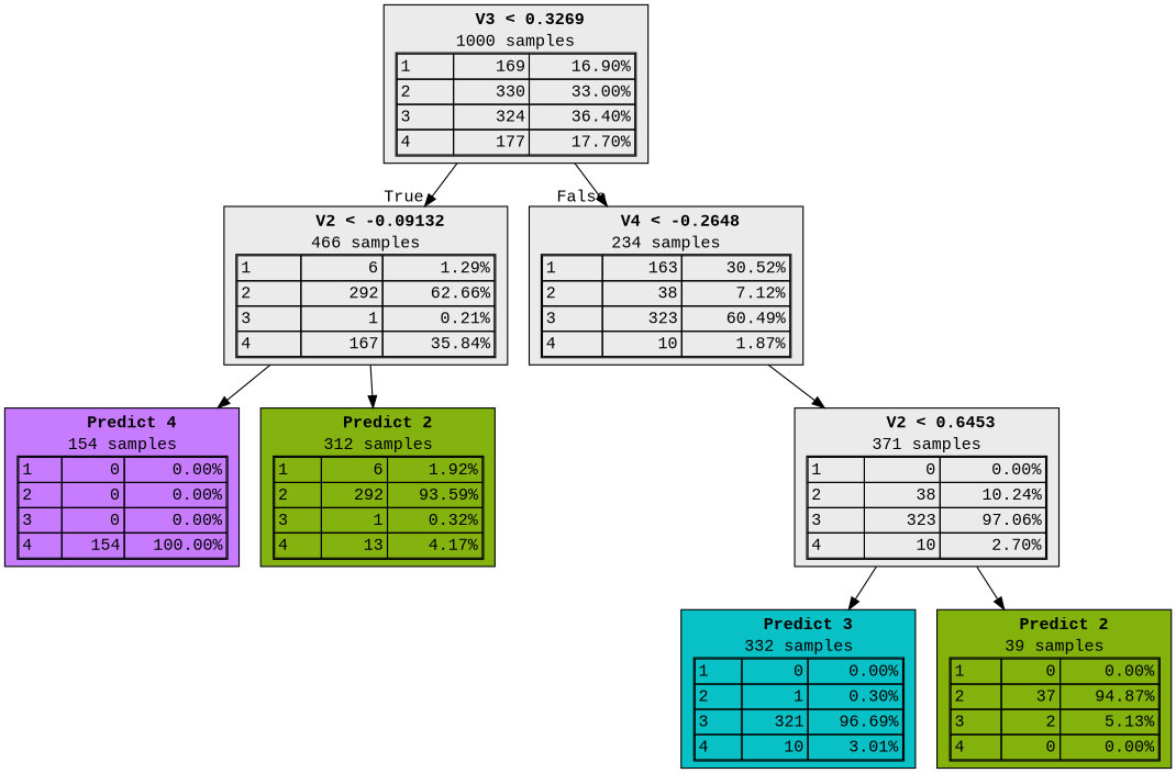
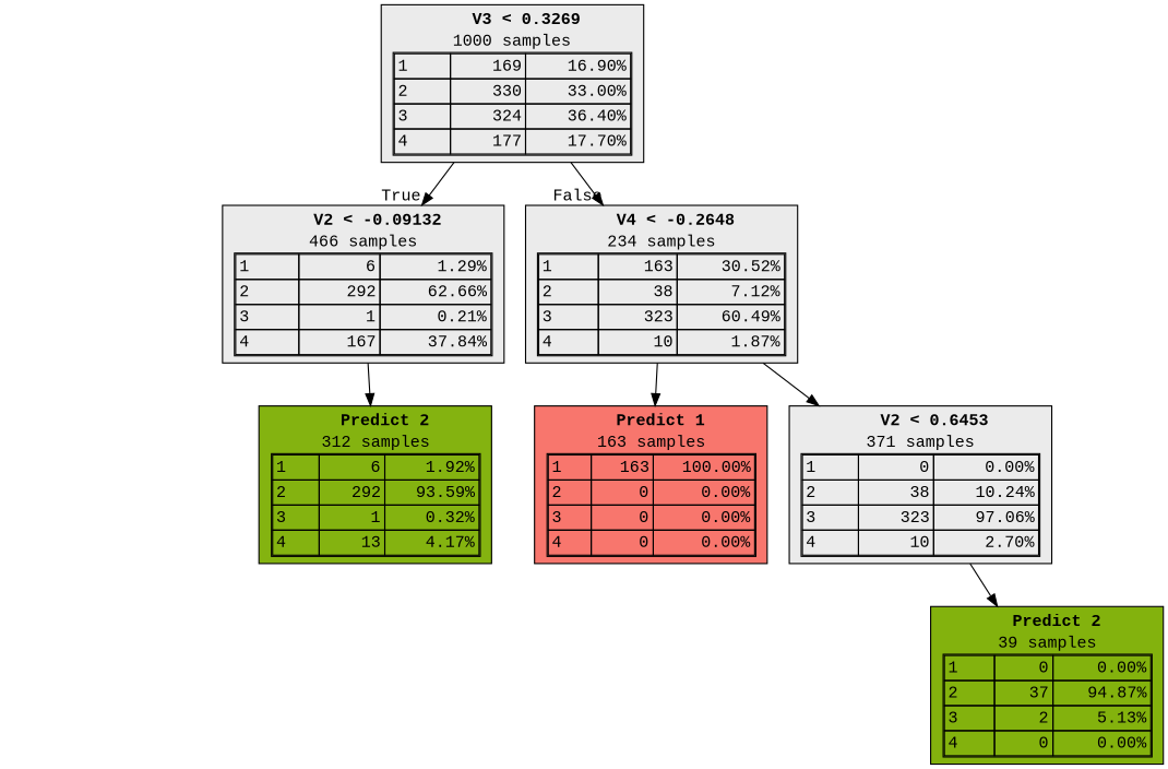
  digraph {
    fontname="Liberation Mono"
    node [fillcolor="#EBEBEB" fontname="Liberation Mono" shape=box style=filled color=black]
    edge [fontname="Liberation Mono"]
    n1 [label=<  <TABLE BORDER="0" CELLPADDING="0">       <TR>     <TD>       <B> V3 &lt; 0.3269</B>     </TD>   </TR>      <TR>       <TD>1000 samples</TD>     </TR>     <TR>   <TD>     <TABLE CELLSPACING="0">         <TR >     <TD ALIGN="LEFT">1</TD>     <TD ALIGN="RIGHT">169</TD>     <TD ALIGN="RIGHT">16.90%</TD>   </TR>   <TR class="highlighted">     <TD ALIGN="LEFT">2</TD>     <TD ALIGN="RIGHT">330</TD>     <TD ALIGN="RIGHT">33.00%</TD>   </TR>   <TR >     <TD ALIGN="LEFT">3</TD>     <TD ALIGN="RIGHT">324</TD>     <TD ALIGN="RIGHT">36.40%</TD>   </TR>   <TR >     <TD ALIGN="LEFT">4</TD>     <TD ALIGN="RIGHT">177</TD>     <TD ALIGN="RIGHT">17.70%</TD>   </TR>      </TABLE>   </TD> </TR>    </TABLE> > color=""]
-   n2 [label=<  <TABLE BORDER="0" CELLPADDING="0">       <TR>     <TD>       <B> V2 &lt; -0.09132</B>     </TD>   </TR>      <TR>       <TD>466 samples</TD>     </TR>     <TR>   <TD>     <TABLE CELLSPACING="0">         <TR >     <TD ALIGN="LEFT">1</TD>     <TD ALIGN="RIGHT">6</TD>     <TD ALIGN="RIGHT">1.29%</TD>   </TR>   <TR class="highlighted">     <TD ALIGN="LEFT">2</TD>     <TD ALIGN="RIGHT">292</TD>     <TD ALIGN="RIGHT">62.66%</TD>   </TR>   <TR >     <TD ALIGN="LEFT">3</TD>     <TD ALIGN="RIGHT">1</TD>     <TD ALIGN="RIGHT">0.21%</TD>   </TR>   <TR >     <TD ALIGN="LEFT">4</TD>     <TD ALIGN="RIGHT">167</TD>     <TD ALIGN="RIGHT">35.84%</TD>   </TR>      </TABLE>   </TD> </TR>    </TABLE> > color=""]
+   n2 [label=<  <TABLE BORDER="0" CELLPADDING="0">       <TR>     <TD>       <B> V2 &lt; -0.09132</B>     </TD>   </TR>      <TR>       <TD>466 samples</TD>     </TR>     <TR>   <TD>     <TABLE CELLSPACING="0">         <TR >     <TD ALIGN="LEFT">1</TD>     <TD ALIGN="RIGHT">6</TD>     <TD ALIGN="RIGHT">1.29%</TD>   </TR>   <TR class="highlighted">     <TD ALIGN="LEFT">2</TD>     <TD ALIGN="RIGHT">292</TD>     <TD ALIGN="RIGHT">62.66%</TD>   </TR>   <TR >     <TD ALIGN="LEFT">3</TD>     <TD ALIGN="RIGHT">1</TD>     <TD ALIGN="RIGHT">0.21%</TD>   </TR>   <TR >     <TD ALIGN="LEFT">4</TD>     <TD ALIGN="RIGHT">167</TD>     <TD ALIGN="RIGHT">37.84%</TD>   </TR>      </TABLE>   </TD> </TR>    </TABLE> > color=""]
    n3 [label=<  <TABLE BORDER="0" CELLPADDING="0">       <TR>     <TD>       <B> V4 &lt; -0.2648</B>     </TD>   </TR>      <TR>       <TD>234 samples</TD>     </TR>     <TR>   <TD>     <TABLE CELLSPACING="0">         <TR >     <TD ALIGN="LEFT">1</TD>     <TD ALIGN="RIGHT">163</TD>     <TD ALIGN="RIGHT">30.52%</TD>   </TR>   <TR >     <TD ALIGN="LEFT">2</TD>     <TD ALIGN="RIGHT">38</TD>     <TD ALIGN="RIGHT">7.12%</TD>   </TR>   <TR class="highlighted">     <TD ALIGN="LEFT">3</TD>     <TD ALIGN="RIGHT">323</TD>     <TD ALIGN="RIGHT">60.49%</TD>   </TR>   <TR >     <TD ALIGN="LEFT">4</TD>     <TD ALIGN="RIGHT">10</TD>     <TD ALIGN="RIGHT">1.87%</TD>   </TR>      </TABLE>   </TD> </TR>    </TABLE> > color=""]
-   n4 [fillcolor="#C77CFFff" label=<  <TABLE BORDER="0" CELLPADDING="0">       <TR>     <TD>       <B>Predict 4</B>     </TD>   </TR>      <TR>       <TD>154 samples</TD>     </TR>     <TR>   <TD>     <TABLE CELLSPACING="0">         <TR >     <TD ALIGN="LEFT">1</TD>     <TD ALIGN="RIGHT">0</TD>     <TD ALIGN="RIGHT">0.00%</TD>   </TR>   <TR >     <TD ALIGN="LEFT">2</TD>     <TD ALIGN="RIGHT">0</TD>     <TD ALIGN="RIGHT">0.00%</TD>   </TR>   <TR >     <TD ALIGN="LEFT">3</TD>     <TD ALIGN="RIGHT">0</TD>     <TD ALIGN="RIGHT">0.00%</TD>   </TR>   <TR class="highlighted">     <TD ALIGN="LEFT">4</TD>     <TD ALIGN="RIGHT">154</TD>     <TD ALIGN="RIGHT">100.00%</TD>   </TR>      </TABLE>   </TD> </TR>    </TABLE> >]
    n5 [fillcolor="#7CAE00ef" label=<  <TABLE BORDER="0" CELLPADDING="0">       <TR>     <TD>       <B>Predict 2</B>     </TD>   </TR>      <TR>       <TD>312 samples</TD>     </TR>     <TR>   <TD>     <TABLE CELLSPACING="0">         <TR >     <TD ALIGN="LEFT">1</TD>     <TD ALIGN="RIGHT">6</TD>     <TD ALIGN="RIGHT">1.92%</TD>   </TR>   <TR class="highlighted">     <TD ALIGN="LEFT">2</TD>     <TD ALIGN="RIGHT">292</TD>     <TD ALIGN="RIGHT">93.59%</TD>   </TR>   <TR >     <TD ALIGN="LEFT">3</TD>     <TD ALIGN="RIGHT">1</TD>     <TD ALIGN="RIGHT">0.32%</TD>   </TR>   <TR >     <TD ALIGN="LEFT">4</TD>     <TD ALIGN="RIGHT">13</TD>     <TD ALIGN="RIGHT">4.17%</TD>   </TR>      </TABLE>   </TD> </TR>    </TABLE> >]
+   n6 [fillcolor="#F8766Dff" label=<  <TABLE BORDER="0" CELLPADDING="0">       <TR>     <TD>       <B>Predict 1</B>     </TD>   </TR>      <TR>       <TD>163 samples</TD>     </TR>     <TR>   <TD>     <TABLE CELLSPACING="0">         <TR class="highlighted">     <TD ALIGN="LEFT">1</TD>     <TD ALIGN="RIGHT">163</TD>     <TD ALIGN="RIGHT">100.00%</TD>   </TR>   <TR >     <TD ALIGN="LEFT">2</TD>     <TD ALIGN="RIGHT">0</TD>     <TD ALIGN="RIGHT">0.00%</TD>   </TR>   <TR >     <TD ALIGN="LEFT">3</TD>     <TD ALIGN="RIGHT">0</TD>     <TD ALIGN="RIGHT">0.00%</TD>   </TR>   <TR >     <TD ALIGN="LEFT">4</TD>     <TD ALIGN="RIGHT">0</TD>     <TD ALIGN="RIGHT">0.00%</TD>   </TR>      </TABLE>   </TD> </TR>    </TABLE> >]
    n7 [label=<  <TABLE BORDER="0" CELLPADDING="0">       <TR>     <TD>       <B> V2 &lt; 0.6453</B>     </TD>   </TR>      <TR>       <TD>371 samples</TD>     </TR>     <TR>   <TD>     <TABLE CELLSPACING="0">         <TR >     <TD ALIGN="LEFT">1</TD>     <TD ALIGN="RIGHT">0</TD>     <TD ALIGN="RIGHT">0.00%</TD>   </TR>   <TR >     <TD ALIGN="LEFT">2</TD>     <TD ALIGN="RIGHT">38</TD>     <TD ALIGN="RIGHT">10.24%</TD>   </TR>   <TR class="highlighted">     <TD ALIGN="LEFT">3</TD>     <TD ALIGN="RIGHT">323</TD>     <TD ALIGN="RIGHT">97.06%</TD>   </TR>   <TR >     <TD ALIGN="LEFT">4</TD>     <TD ALIGN="RIGHT">10</TD>     <TD ALIGN="RIGHT">2.70%</TD>   </TR>      </TABLE>   </TD> </TR>    </TABLE> > color=""]
-   n8 [fillcolor="#00BFC4f7" label=<  <TABLE BORDER="0" CELLPADDING="0">       <TR>     <TD>       <B>Predict 3</B>     </TD>   </TR>      <TR>       <TD>332 samples</TD>     </TR>     <TR>   <TD>     <TABLE CELLSPACING="0">         <TR >     <TD ALIGN="LEFT">1</TD>     <TD ALIGN="RIGHT">0</TD>     <TD ALIGN="RIGHT">0.00%</TD>   </TR>   <TR >     <TD ALIGN="LEFT">2</TD>     <TD ALIGN="RIGHT">1</TD>     <TD ALIGN="RIGHT">0.30%</TD>   </TR>   <TR class="highlighted">     <TD ALIGN="LEFT">3</TD>     <TD ALIGN="RIGHT">321</TD>     <TD ALIGN="RIGHT">96.69%</TD>   </TR>   <TR >     <TD ALIGN="LEFT">4</TD>     <TD ALIGN="RIGHT">10</TD>     <TD ALIGN="RIGHT">3.01%</TD>   </TR>      </TABLE>   </TD> </TR>    </TABLE> >]
    n9 [fillcolor="#7CAE00f2" label=<  <TABLE BORDER="0" CELLPADDING="0">       <TR>     <TD>       <B>Predict 2</B>     </TD>   </TR>      <TR>       <TD>39 samples</TD>     </TR>     <TR>   <TD>     <TABLE CELLSPACING="0">         <TR >     <TD ALIGN="LEFT">1</TD>     <TD ALIGN="RIGHT">0</TD>     <TD ALIGN="RIGHT">0.00%</TD>   </TR>   <TR class="highlighted">     <TD ALIGN="LEFT">2</TD>     <TD ALIGN="RIGHT">37</TD>     <TD ALIGN="RIGHT">94.87%</TD>   </TR>   <TR >     <TD ALIGN="LEFT">3</TD>     <TD ALIGN="RIGHT">2</TD>     <TD ALIGN="RIGHT">5.13%</TD>   </TR>   <TR >     <TD ALIGN="LEFT">4</TD>     <TD ALIGN="RIGHT">0</TD>     <TD ALIGN="RIGHT">0.00%</TD>   </TR>      </TABLE>   </TD> </TR>    </TABLE> >]
    n1 -> n2 [headlabel=True labelangle=45 labeldistance=2.5]
    n1 -> n3 [headlabel=False labelangle=-45 labeldistance=2.5]
-   n2 -> n4
    n2 -> n5
+   n3 -> n6
    n3 -> n7
-   n7 -> n8
    n7 -> n9
  }
